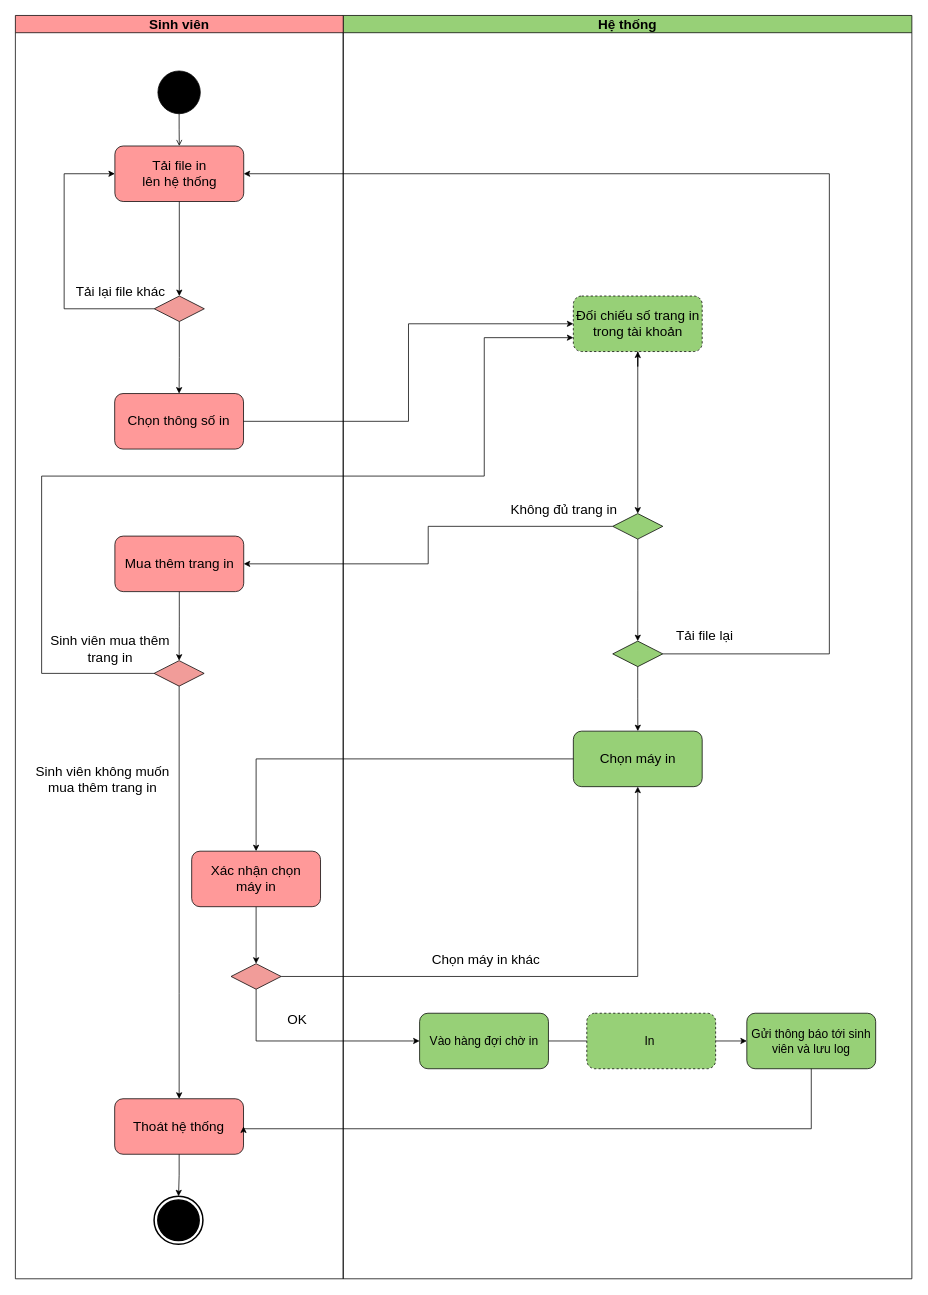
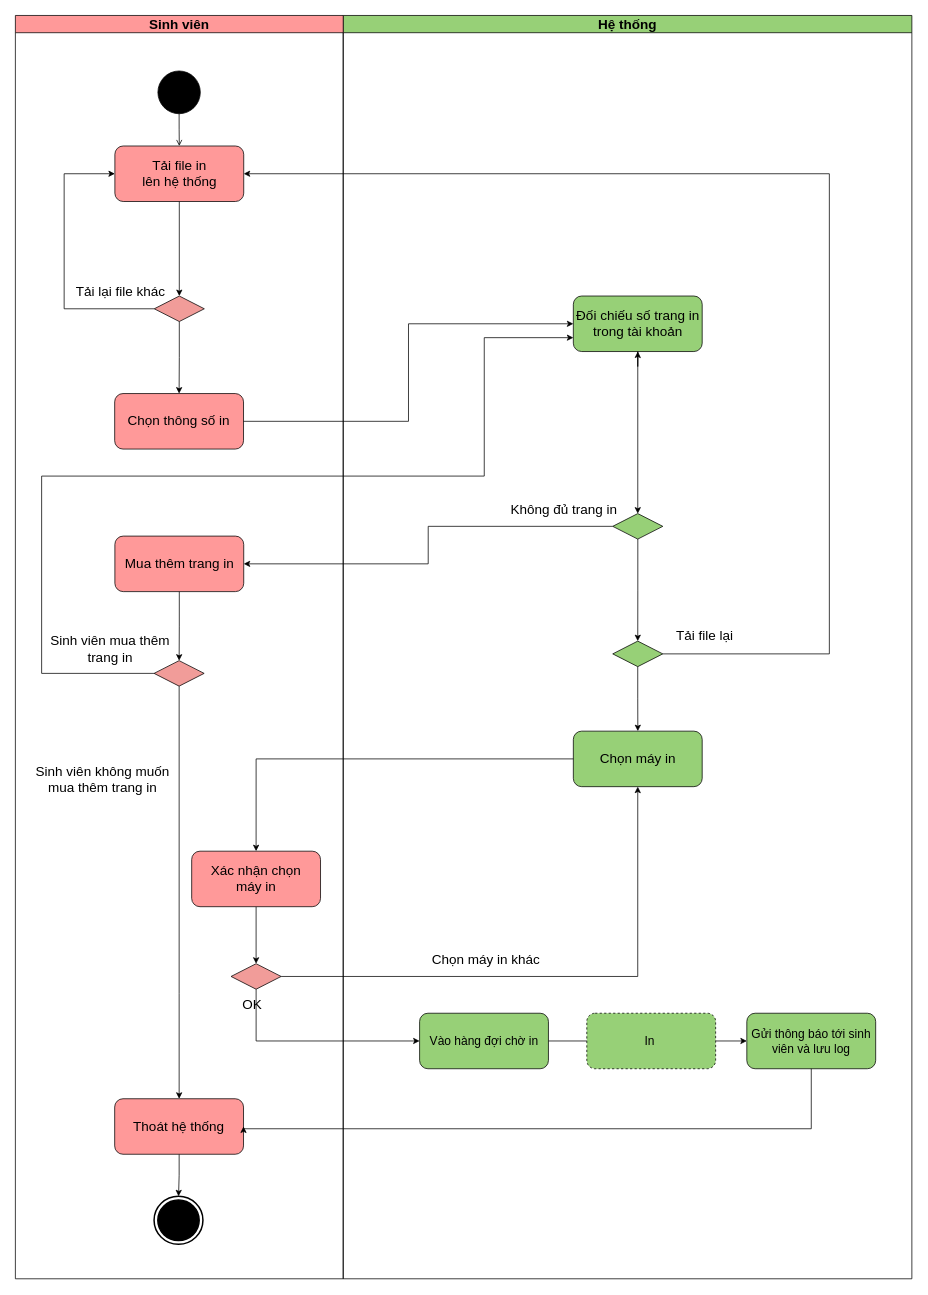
  <mxCell id="0" />
  <mxCell id="1" parent="0" />
  <mxCell id="2" value="&lt;font style=&quot;font-size: 18px;&quot;&gt;Hệ thống&lt;/font&gt;" style="swimlane;whiteSpace=wrap;html=1;fillColor=#97D077;container=0;movable=1;resizable=1;rotatable=1;deletable=1;editable=1;locked=0;connectable=1;" vertex="1" parent="1"><mxGeometry x="457" y="20" width="758" height="1684" as="geometry" /></mxCell>
  <mxCell id="3" style="edgeStyle=orthogonalEdgeStyle;rounded=0;orthogonalLoop=1;jettySize=auto;html=1;" edge="1" parent="2" source="4" target="6"><mxGeometry relative="1" as="geometry" /></mxCell>
- <mxCell id="4" value="&lt;span style=&quot;font-size: 18px;&quot;&gt;Đối chiếu số trang in trong tài khoản&lt;/span&gt;" style="rounded=1;whiteSpace=wrap;html=1;fillColor=#97D077;dashed=1;" vertex="1" parent="2"><mxGeometry x="306.75" y="374" width="171.75" height="74" as="geometry" /></mxCell>
+ <mxCell id="4" value="&lt;span style=&quot;font-size: 18px;&quot;&gt;Đối chiếu số trang in trong tài khoản&lt;/span&gt;" style="rounded=1;whiteSpace=wrap;html=1;fillColor=#97D077;" vertex="1" parent="2"><mxGeometry x="306.75" y="374" width="171.75" height="74" as="geometry" /></mxCell>
  <mxCell id="5" style="edgeStyle=orthogonalEdgeStyle;rounded=0;orthogonalLoop=1;jettySize=auto;html=1;entryX=0.5;entryY=0;entryDx=0;entryDy=0;" edge="1" parent="2" source="6" target="11"><mxGeometry relative="1" as="geometry" /></mxCell>
  <mxCell id="6" value="" style="rhombus;whiteSpace=wrap;html=1;fillColor=#97D077;" vertex="1" parent="2"><mxGeometry x="359.25" y="664" width="66.75" height="34" as="geometry" /></mxCell>
  <mxCell id="7" style="edgeStyle=orthogonalEdgeStyle;rounded=0;orthogonalLoop=1;jettySize=auto;html=1;exitX=0.5;exitY=1;exitDx=0;exitDy=0;" edge="1" parent="2" source="4" target="4"><mxGeometry relative="1" as="geometry" /></mxCell>
  <mxCell id="8" value="&lt;font style=&quot;font-size: 18px;&quot;&gt;Không đủ trang in&lt;/font&gt;" style="text;html=1;strokeColor=none;fillColor=none;align=center;verticalAlign=middle;whiteSpace=wrap;rounded=0;" vertex="1" parent="2"><mxGeometry x="217.62" y="644" width="153.25" height="30" as="geometry" /></mxCell>
  <mxCell id="9" value="&lt;span style=&quot;font-size: 18px;&quot;&gt;Chọn máy in&lt;/span&gt;" style="rounded=1;whiteSpace=wrap;html=1;fillColor=#97D077;" vertex="1" parent="2"><mxGeometry x="306.75" y="954" width="171.75" height="74" as="geometry" /></mxCell>
  <mxCell id="10" style="edgeStyle=orthogonalEdgeStyle;rounded=0;orthogonalLoop=1;jettySize=auto;html=1;" edge="1" parent="2" source="11" target="9"><mxGeometry relative="1" as="geometry" /></mxCell>
  <mxCell id="11" value="" style="rhombus;whiteSpace=wrap;html=1;fillColor=#97D077;" vertex="1" parent="2"><mxGeometry x="359.24" y="834" width="66.75" height="34" as="geometry" /></mxCell>
  <mxCell id="12" value="&lt;span style=&quot;font-size: 18px;&quot;&gt;Tải file lại&lt;/span&gt;" style="text;html=1;strokeColor=none;fillColor=none;align=center;verticalAlign=middle;whiteSpace=wrap;rounded=0;" vertex="1" parent="2"><mxGeometry x="426" y="812" width="112" height="30" as="geometry" /></mxCell>
  <mxCell id="13" value="&lt;span style=&quot;font-size: 18px;&quot;&gt;Chọn máy in khác&lt;/span&gt;" style="text;html=1;strokeColor=none;fillColor=none;align=center;verticalAlign=middle;whiteSpace=wrap;rounded=0;" vertex="1" parent="2"><mxGeometry x="101.81" y="1244" width="177" height="30" as="geometry" /></mxCell>
  <mxCell id="14" style="edgeStyle=orthogonalEdgeStyle;rounded=0;orthogonalLoop=1;jettySize=auto;html=1;" edge="1" parent="2" source="15" target="16"><mxGeometry relative="1" as="geometry" /></mxCell>
  <mxCell id="15" value="&lt;font size=&quot;3&quot;&gt;In&amp;nbsp;&lt;/font&gt;" style="rounded=1;whiteSpace=wrap;html=1;fillColor=#97D077;dashed=1;" vertex="1" parent="2"><mxGeometry x="324.69" y="1330" width="171.75" height="74" as="geometry" /></mxCell>
  <mxCell id="16" value="&lt;font size=&quot;3&quot;&gt;Gửi thông báo tới sinh viên và lưu log&lt;/font&gt;" style="rounded=1;whiteSpace=wrap;html=1;fillColor=#97D077;" vertex="1" parent="2"><mxGeometry x="538" y="1330" width="171.75" height="74" as="geometry" /></mxCell>
  <mxCell id="17" style="edgeStyle=orthogonalEdgeStyle;rounded=0;orthogonalLoop=1;jettySize=auto;html=1;entryX=0;entryY=0.5;entryDx=0;entryDy=0;endArrow=none;" edge="1" parent="2" source="18" target="15"><mxGeometry relative="1" as="geometry" /></mxCell>
  <mxCell id="18" value="&lt;font size=&quot;3&quot;&gt;Vào hàng đợi chờ in&lt;/font&gt;" style="rounded=1;whiteSpace=wrap;html=1;fillColor=#97D077;" vertex="1" parent="2"><mxGeometry x="101.81" y="1330" width="171.75" height="74" as="geometry" /></mxCell>
  <mxCell id="19" value="&lt;font style=&quot;font-size: 18px;&quot;&gt;Sinh viên&lt;/font&gt;" style="swimlane;whiteSpace=wrap;html=1;fillColor=#FF9999;gradientColor=none;container=0;movable=1;resizable=1;rotatable=1;deletable=1;editable=1;locked=0;connectable=1;" vertex="1" parent="1"><mxGeometry x="20" y="20" width="437" height="1684" as="geometry" /></mxCell>
  <mxCell id="20" style="edgeStyle=orthogonalEdgeStyle;rounded=0;orthogonalLoop=1;jettySize=auto;html=1;endArrow=open;endFill=0;" edge="1" parent="19" source="21" target="23"><mxGeometry relative="1" as="geometry" /></mxCell>
  <mxCell id="21" value="" style="ellipse;fillColor=strokeColor;html=1;" vertex="1" parent="19"><mxGeometry x="190" y="74" width="56.5" height="57" as="geometry" /></mxCell>
  <mxCell id="22" style="edgeStyle=orthogonalEdgeStyle;rounded=0;orthogonalLoop=1;jettySize=auto;html=1;entryX=0.5;entryY=0;entryDx=0;entryDy=0;" edge="1" parent="19" source="23" target="26"><mxGeometry relative="1" as="geometry"><Array as="points"><mxPoint x="218" y="374" /><mxPoint x="218" y="374" /></Array></mxGeometry></mxCell>
  <mxCell id="23" value="&lt;font style=&quot;font-size: 18px;&quot;&gt;Tải file in&lt;br&gt;&lt;font style=&quot;&quot;&gt;lên hệ thống&lt;/font&gt;&lt;/font&gt;" style="rounded=1;whiteSpace=wrap;html=1;fillColor=#FF9999;" vertex="1" parent="19"><mxGeometry x="132.63" y="174" width="171.75" height="74" as="geometry" /></mxCell>
  <mxCell id="24" style="edgeStyle=orthogonalEdgeStyle;rounded=0;orthogonalLoop=1;jettySize=auto;html=1;entryX=0;entryY=0.5;entryDx=0;entryDy=0;exitX=0;exitY=0.5;exitDx=0;exitDy=0;" edge="1" parent="19" source="26" target="23"><mxGeometry relative="1" as="geometry"><mxPoint x="185" y="384" as="sourcePoint" /><Array as="points"><mxPoint x="65" y="391" /><mxPoint x="65" y="211" /></Array></mxGeometry></mxCell>
  <mxCell id="25" style="edgeStyle=orthogonalEdgeStyle;rounded=0;orthogonalLoop=1;jettySize=auto;html=1;entryX=0.5;entryY=0;entryDx=0;entryDy=0;" edge="1" parent="19" source="26" target="28"><mxGeometry relative="1" as="geometry" /></mxCell>
  <mxCell id="26" value="" style="rhombus;whiteSpace=wrap;html=1;fillColor=#F19C99;" vertex="1" parent="19"><mxGeometry x="185.13" y="374" width="66.75" height="34" as="geometry" /></mxCell>
  <mxCell id="27" value="&lt;font style=&quot;font-size: 18px;&quot;&gt;Tải lại file khác&lt;/font&gt;" style="text;html=1;strokeColor=none;fillColor=none;align=center;verticalAlign=middle;whiteSpace=wrap;rounded=0;" vertex="1" parent="19"><mxGeometry x="63.25" y="354" width="155" height="30" as="geometry" /></mxCell>
  <mxCell id="28" value="&lt;span style=&quot;font-size: 18px;&quot;&gt;Chọn thông số in&lt;/span&gt;" style="rounded=1;whiteSpace=wrap;html=1;fillColor=#FF9999;" vertex="1" parent="19"><mxGeometry x="132.37" y="504" width="171.75" height="74" as="geometry" /></mxCell>
  <mxCell id="29" style="edgeStyle=orthogonalEdgeStyle;rounded=0;orthogonalLoop=1;jettySize=auto;html=1;" edge="1" parent="19" source="30" target="32"><mxGeometry relative="1" as="geometry" /></mxCell>
  <mxCell id="30" value="&lt;span style=&quot;font-size: 18px;&quot;&gt;Mua thêm trang in&lt;/span&gt;" style="rounded=1;whiteSpace=wrap;html=1;fillColor=#FF9999;" vertex="1" parent="19"><mxGeometry x="132.63" y="694" width="171.75" height="74" as="geometry" /></mxCell>
  <mxCell id="31" style="edgeStyle=orthogonalEdgeStyle;rounded=0;orthogonalLoop=1;jettySize=auto;html=1;" edge="1" parent="19" source="32" target="35"><mxGeometry relative="1" as="geometry"><Array as="points"><mxPoint x="218" y="1304" /><mxPoint x="218" y="1304" /></Array></mxGeometry></mxCell>
  <mxCell id="32" value="" style="rhombus;whiteSpace=wrap;html=1;fillColor=#F19C99;" vertex="1" parent="19"><mxGeometry x="184.87" y="860" width="66.75" height="34" as="geometry" /></mxCell>
  <mxCell id="33" value="&lt;font style=&quot;font-size: 18px;&quot;&gt;Sinh viên mua thêm trang in&lt;/font&gt;" style="text;html=1;strokeColor=none;fillColor=none;align=center;verticalAlign=middle;whiteSpace=wrap;rounded=0;" vertex="1" parent="19"><mxGeometry x="35" y="830" width="183.25" height="30" as="geometry" /></mxCell>
  <mxCell id="34" style="edgeStyle=orthogonalEdgeStyle;rounded=0;orthogonalLoop=1;jettySize=auto;html=1;" edge="1" parent="19" source="35" target="36"><mxGeometry relative="1" as="geometry" /></mxCell>
  <mxCell id="35" value="&lt;span style=&quot;font-size: 18px;&quot;&gt;Thoát hệ thống&lt;/span&gt;" style="rounded=1;whiteSpace=wrap;html=1;fillColor=#FF9999;" vertex="1" parent="19"><mxGeometry x="132.37" y="1444" width="171.75" height="74" as="geometry" /></mxCell>
  <mxCell id="36" value="" style="html=1;shape=mxgraph.sysml.actFinal;strokeWidth=2;verticalLabelPosition=bottom;verticalAlignment=top;" vertex="1" parent="19"><mxGeometry x="184.87" y="1574" width="65.13" height="64" as="geometry" /></mxCell>
  <mxCell id="37" value="&lt;font style=&quot;font-size: 18px;&quot;&gt;Sinh viên không muốn mua thêm trang in&lt;/font&gt;" style="text;html=1;strokeColor=none;fillColor=none;align=center;verticalAlign=middle;whiteSpace=wrap;rounded=0;" vertex="1" parent="19"><mxGeometry x="25" y="1004" width="183.25" height="30" as="geometry" /></mxCell>
  <mxCell id="38" style="edgeStyle=orthogonalEdgeStyle;rounded=0;orthogonalLoop=1;jettySize=auto;html=1;entryX=0.5;entryY=0;entryDx=0;entryDy=0;" edge="1" parent="19" source="39" target="40"><mxGeometry relative="1" as="geometry" /></mxCell>
  <mxCell id="39" value="&lt;span style=&quot;font-size: 18px;&quot;&gt;Xác nhận chọn &lt;br&gt;máy in&lt;/span&gt;" style="rounded=1;whiteSpace=wrap;html=1;fillColor=#FF9999;" vertex="1" parent="19"><mxGeometry x="235" y="1114" width="171.75" height="74" as="geometry" /></mxCell>
  <mxCell id="40" value="" style="rhombus;whiteSpace=wrap;html=1;fillColor=#F19C99;" vertex="1" parent="19"><mxGeometry x="287.5" y="1264" width="66.75" height="34" as="geometry" /></mxCell>
- <mxCell id="41" value="&lt;span style=&quot;font-size: 18px;&quot;&gt;OK&lt;/span&gt;" style="text;html=1;strokeColor=none;fillColor=none;align=center;verticalAlign=middle;whiteSpace=wrap;rounded=0;" vertex="1" parent="19"><mxGeometry x="345" y="1324" width="61.75" height="30" as="geometry" /></mxCell>
+ <mxCell id="41" value="&lt;span style=&quot;font-size: 18px;&quot;&gt;OK&lt;/span&gt;" style="text;html=1;strokeColor=none;fillColor=none;align=center;verticalAlign=middle;whiteSpace=wrap;rounded=0;" vertex="1" parent="19"><mxGeometry x="285" y="1304" width="61.75" height="30" as="geometry" /></mxCell>
  <mxCell id="42" style="edgeStyle=orthogonalEdgeStyle;rounded=0;orthogonalLoop=1;jettySize=auto;html=1;entryX=0;entryY=0.5;entryDx=0;entryDy=0;" edge="1" parent="1" source="28" target="4"><mxGeometry relative="1" as="geometry" /></mxCell>
  <mxCell id="43" style="edgeStyle=orthogonalEdgeStyle;rounded=0;orthogonalLoop=1;jettySize=auto;html=1;entryX=1;entryY=0.5;entryDx=0;entryDy=0;" edge="1" parent="1" source="6" target="30"><mxGeometry relative="1" as="geometry" /></mxCell>
  <mxCell id="44" style="edgeStyle=orthogonalEdgeStyle;rounded=0;orthogonalLoop=1;jettySize=auto;html=1;entryX=1;entryY=0.5;entryDx=0;entryDy=0;" edge="1" parent="1" source="11" target="23"><mxGeometry relative="1" as="geometry"><mxPoint x="795" y="414" as="targetPoint" /><Array as="points"><mxPoint x="1105" y="871" /><mxPoint x="1105" y="231" /></Array></mxGeometry></mxCell>
  <mxCell id="45" style="edgeStyle=orthogonalEdgeStyle;rounded=0;orthogonalLoop=1;jettySize=auto;html=1;entryX=0.5;entryY=0;entryDx=0;entryDy=0;" edge="1" parent="1" source="9" target="39"><mxGeometry relative="1" as="geometry" /></mxCell>
  <mxCell id="46" style="edgeStyle=orthogonalEdgeStyle;rounded=0;orthogonalLoop=1;jettySize=auto;html=1;entryX=0.5;entryY=1;entryDx=0;entryDy=0;" edge="1" parent="1" source="40" target="9"><mxGeometry relative="1" as="geometry"><Array as="points"><mxPoint x="850" y="1301" /></Array></mxGeometry></mxCell>
  <mxCell id="47" style="edgeStyle=orthogonalEdgeStyle;rounded=0;orthogonalLoop=1;jettySize=auto;html=1;entryX=0;entryY=0.5;entryDx=0;entryDy=0;" edge="1" parent="1" source="40" target="18"><mxGeometry relative="1" as="geometry"><Array as="points"><mxPoint x="341" y="1387" /></Array></mxGeometry></mxCell>
  <mxCell id="48" style="edgeStyle=orthogonalEdgeStyle;rounded=0;orthogonalLoop=1;jettySize=auto;html=1;entryX=1;entryY=0.5;entryDx=0;entryDy=0;" edge="1" parent="1" source="16" target="35"><mxGeometry relative="1" as="geometry"><Array as="points"><mxPoint x="1081" y="1504" /><mxPoint x="324" y="1504" /></Array></mxGeometry></mxCell>
  <mxCell id="49" style="edgeStyle=orthogonalEdgeStyle;rounded=0;orthogonalLoop=1;jettySize=auto;html=1;entryX=0;entryY=0.75;entryDx=0;entryDy=0;" edge="1" parent="1" source="32" target="4"><mxGeometry relative="1" as="geometry"><Array as="points"><mxPoint x="55" y="897" /><mxPoint x="55" y="634" /><mxPoint x="645" y="634" /><mxPoint x="645" y="450" /></Array></mxGeometry></mxCell>
